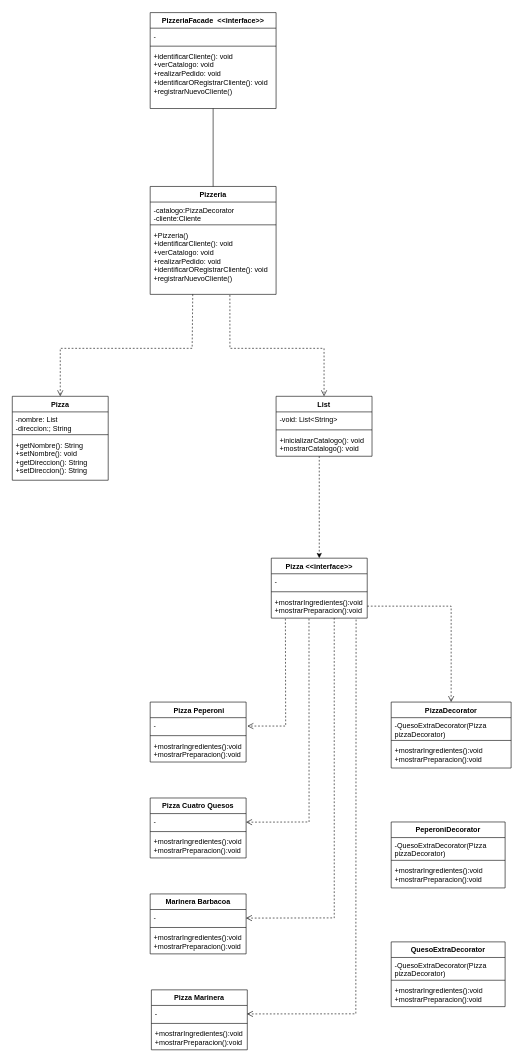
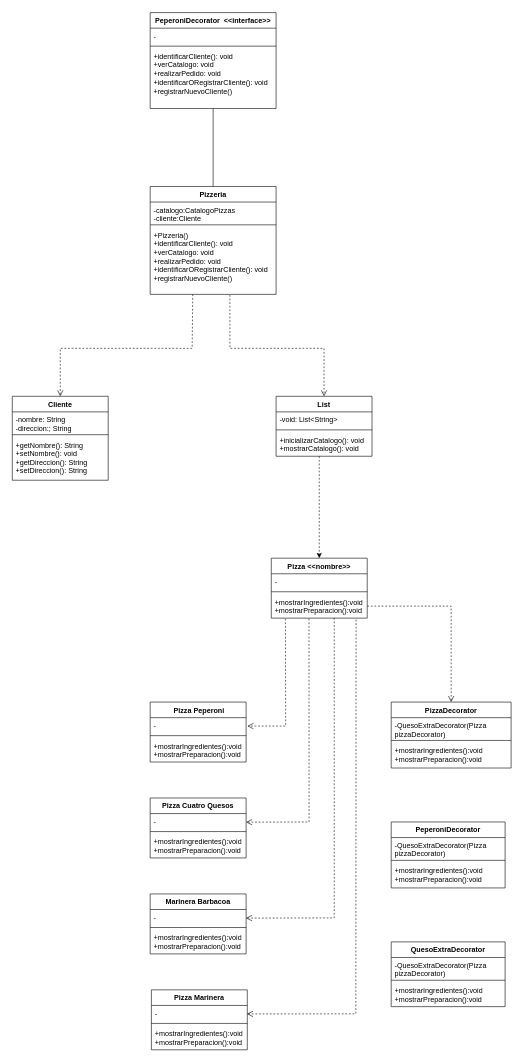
  <mxCell id="0" />
  <mxCell id="1" parent="0" />
  <mxCell id="2" value="Pizzeria" style="swimlane;fontStyle=1;align=center;verticalAlign=top;childLayout=stackLayout;horizontal=1;startSize=26;horizontalStack=0;resizeParent=1;resizeParentMax=0;resizeLast=0;collapsible=1;marginBottom=0;whiteSpace=wrap;html=1;" parent="1" vertex="1"><mxGeometry x="250" y="310" width="210" height="180" as="geometry" /></mxCell>
- <mxCell id="3" value="-catalogo:PizzaDecorator&lt;div&gt;-cliente:Cliente&lt;/div&gt;" style="text;strokeColor=none;fillColor=none;align=left;verticalAlign=top;spacingLeft=4;spacingRight=4;overflow=hidden;rotatable=0;points=[[0,0.5],[1,0.5]];portConstraint=eastwest;whiteSpace=wrap;html=1;" parent="2" vertex="1"><mxGeometry y="26" width="210" height="34" as="geometry" /></mxCell>
+ <mxCell id="3" value="-catalogo:CatalogoPizzas&lt;div&gt;-cliente:Cliente&lt;/div&gt;" style="text;strokeColor=none;fillColor=none;align=left;verticalAlign=top;spacingLeft=4;spacingRight=4;overflow=hidden;rotatable=0;points=[[0,0.5],[1,0.5]];portConstraint=eastwest;whiteSpace=wrap;html=1;" parent="2" vertex="1"><mxGeometry y="26" width="210" height="34" as="geometry" /></mxCell>
  <mxCell id="4" value="" style="line;strokeWidth=1;fillColor=none;align=left;verticalAlign=middle;spacingTop=-1;spacingLeft=3;spacingRight=3;rotatable=0;labelPosition=right;points=[];portConstraint=eastwest;strokeColor=inherit;" parent="2" vertex="1"><mxGeometry y="60" width="210" height="8" as="geometry" /></mxCell>
  <mxCell id="5" value="+Pizzeria()&lt;div&gt;+identificarCliente(): void&lt;/div&gt;&lt;div&gt;+verCatalogo: void&lt;/div&gt;&lt;div&gt;+realizarPedido: void&lt;/div&gt;&lt;div&gt;+identificarORegistrarCliente(): void&amp;nbsp;&lt;/div&gt;&lt;div&gt;+registrarNuevoCliente()&lt;/div&gt;" style="text;strokeColor=none;fillColor=none;align=left;verticalAlign=top;spacingLeft=4;spacingRight=4;overflow=hidden;rotatable=0;points=[[0,0.5],[1,0.5]];portConstraint=eastwest;whiteSpace=wrap;html=1;" parent="2" vertex="1"><mxGeometry y="68" width="210" height="112" as="geometry" /></mxCell>
- <mxCell id="6" value="PizzeriaFacade&amp;nbsp; &amp;lt;&amp;lt;interface&amp;gt;&amp;gt;" style="swimlane;fontStyle=1;align=center;verticalAlign=top;childLayout=stackLayout;horizontal=1;startSize=26;horizontalStack=0;resizeParent=1;resizeParentMax=0;resizeLast=0;collapsible=1;marginBottom=0;whiteSpace=wrap;html=1;" parent="1" vertex="1"><mxGeometry x="250" y="20" width="210" height="160" as="geometry" /></mxCell>
+ <mxCell id="6" value="PeperoniDecorator&amp;nbsp; &amp;lt;&amp;lt;interface&amp;gt;&amp;gt;" style="swimlane;fontStyle=1;align=center;verticalAlign=top;childLayout=stackLayout;horizontal=1;startSize=26;horizontalStack=0;resizeParent=1;resizeParentMax=0;resizeLast=0;collapsible=1;marginBottom=0;whiteSpace=wrap;html=1;" parent="1" vertex="1"><mxGeometry x="250" y="20" width="210" height="160" as="geometry" /></mxCell>
  <mxCell id="7" value="-" style="text;strokeColor=none;fillColor=none;align=left;verticalAlign=top;spacingLeft=4;spacingRight=4;overflow=hidden;rotatable=0;points=[[0,0.5],[1,0.5]];portConstraint=eastwest;whiteSpace=wrap;html=1;" parent="6" vertex="1"><mxGeometry y="26" width="210" height="26" as="geometry" /></mxCell>
  <mxCell id="8" value="" style="line;strokeWidth=1;fillColor=none;align=left;verticalAlign=middle;spacingTop=-1;spacingLeft=3;spacingRight=3;rotatable=0;labelPosition=right;points=[];portConstraint=eastwest;strokeColor=inherit;" parent="6" vertex="1"><mxGeometry y="52" width="210" height="8" as="geometry" /></mxCell>
  <mxCell id="9" value="&lt;div&gt;+identificarCliente(): void&lt;/div&gt;&lt;div&gt;+verCatalogo: void&lt;/div&gt;&lt;div&gt;+realizarPedido: void&lt;/div&gt;&lt;div&gt;+identificarORegistrarCliente(): void&amp;nbsp;&lt;/div&gt;&lt;div&gt;+registrarNuevoCliente()&lt;/div&gt;" style="text;strokeColor=none;fillColor=none;align=left;verticalAlign=top;spacingLeft=4;spacingRight=4;overflow=hidden;rotatable=0;points=[[0,0.5],[1,0.5]];portConstraint=eastwest;whiteSpace=wrap;html=1;" parent="6" vertex="1"><mxGeometry y="60" width="210" height="100" as="geometry" /></mxCell>
- <mxCell id="10" value="Pizza" style="swimlane;fontStyle=1;align=center;verticalAlign=top;childLayout=stackLayout;horizontal=1;startSize=26;horizontalStack=0;resizeParent=1;resizeParentMax=0;resizeLast=0;collapsible=1;marginBottom=0;whiteSpace=wrap;html=1;" parent="1" vertex="1"><mxGeometry x="20" y="660" width="160" height="140" as="geometry" /></mxCell>
- <mxCell id="11" value="-nombre: List&lt;div&gt;-direccion:; String&amp;nbsp;&lt;/div&gt;" style="text;strokeColor=none;fillColor=none;align=left;verticalAlign=top;spacingLeft=4;spacingRight=4;overflow=hidden;rotatable=0;points=[[0,0.5],[1,0.5]];portConstraint=eastwest;whiteSpace=wrap;html=1;" parent="10" vertex="1"><mxGeometry y="26" width="160" height="34" as="geometry" /></mxCell>
+ <mxCell id="10" value="Cliente" style="swimlane;fontStyle=1;align=center;verticalAlign=top;childLayout=stackLayout;horizontal=1;startSize=26;horizontalStack=0;resizeParent=1;resizeParentMax=0;resizeLast=0;collapsible=1;marginBottom=0;whiteSpace=wrap;html=1;" parent="1" vertex="1"><mxGeometry x="20" y="660" width="160" height="140" as="geometry" /></mxCell>
+ <mxCell id="11" value="-nombre: String&lt;div&gt;-direccion:; String&amp;nbsp;&lt;/div&gt;" style="text;strokeColor=none;fillColor=none;align=left;verticalAlign=top;spacingLeft=4;spacingRight=4;overflow=hidden;rotatable=0;points=[[0,0.5],[1,0.5]];portConstraint=eastwest;whiteSpace=wrap;html=1;" parent="10" vertex="1"><mxGeometry y="26" width="160" height="34" as="geometry" /></mxCell>
  <mxCell id="12" value="" style="line;strokeWidth=1;fillColor=none;align=left;verticalAlign=middle;spacingTop=-1;spacingLeft=3;spacingRight=3;rotatable=0;labelPosition=right;points=[];portConstraint=eastwest;strokeColor=inherit;" parent="10" vertex="1"><mxGeometry y="60" width="160" height="8" as="geometry" /></mxCell>
  <mxCell id="13" value="+getNombre(): String&lt;div&gt;+setNombre(): void&lt;/div&gt;&lt;div&gt;+getDireccion(): String&lt;/div&gt;&lt;div&gt;+setDireccion(): String&lt;/div&gt;" style="text;strokeColor=none;fillColor=none;align=left;verticalAlign=top;spacingLeft=4;spacingRight=4;overflow=hidden;rotatable=0;points=[[0,0.5],[1,0.5]];portConstraint=eastwest;whiteSpace=wrap;html=1;" parent="10" vertex="1"><mxGeometry y="68" width="160" height="72" as="geometry" /></mxCell>
  <mxCell id="14" value="List" style="swimlane;fontStyle=1;align=center;verticalAlign=top;childLayout=stackLayout;horizontal=1;startSize=26;horizontalStack=0;resizeParent=1;resizeParentMax=0;resizeLast=0;collapsible=1;marginBottom=0;whiteSpace=wrap;html=1;" parent="1" vertex="1"><mxGeometry x="460" y="660" width="160" height="100" as="geometry" /></mxCell>
  <mxCell id="15" value="-void: List&amp;lt;String&amp;gt;" style="text;strokeColor=none;fillColor=none;align=left;verticalAlign=top;spacingLeft=4;spacingRight=4;overflow=hidden;rotatable=0;points=[[0,0.5],[1,0.5]];portConstraint=eastwest;whiteSpace=wrap;html=1;" parent="14" vertex="1"><mxGeometry y="26" width="160" height="26" as="geometry" /></mxCell>
  <mxCell id="16" value="" style="line;strokeWidth=1;fillColor=none;align=left;verticalAlign=middle;spacingTop=-1;spacingLeft=3;spacingRight=3;rotatable=0;labelPosition=right;points=[];portConstraint=eastwest;strokeColor=inherit;" parent="14" vertex="1"><mxGeometry y="52" width="160" height="8" as="geometry" /></mxCell>
  <mxCell id="17" value="+inicializarCatalogo(): void&amp;nbsp;&lt;div&gt;+mostrarCatalogo(): void&lt;/div&gt;" style="text;strokeColor=none;fillColor=none;align=left;verticalAlign=top;spacingLeft=4;spacingRight=4;overflow=hidden;rotatable=0;points=[[0,0.5],[1,0.5]];portConstraint=eastwest;whiteSpace=wrap;html=1;" parent="14" vertex="1"><mxGeometry y="60" width="160" height="40" as="geometry" /></mxCell>
  <mxCell id="18" value="" style="endArrow=none;html=1;rounded=0;exitX=0.5;exitY=0;exitDx=0;exitDy=0;entryX=0.5;entryY=1;entryDx=0;entryDy=0;entryPerimeter=0;" parent="1" source="2" target="9" edge="1"><mxGeometry width="50" height="50" relative="1" as="geometry"><mxPoint x="290" y="280" as="sourcePoint" /><mxPoint x="340" y="230" as="targetPoint" /></mxGeometry></mxCell>
  <mxCell id="19" value="" style="html=1;verticalAlign=bottom;endArrow=open;dashed=1;endSize=8;curved=0;rounded=0;exitX=0.338;exitY=1;exitDx=0;exitDy=0;exitPerimeter=0;entryX=0.5;entryY=0;entryDx=0;entryDy=0;" parent="1" source="5" target="10" edge="1"><mxGeometry relative="1" as="geometry"><mxPoint x="250" y="570" as="sourcePoint" /><mxPoint x="170" y="570" as="targetPoint" /><Array as="points"><mxPoint x="320" y="580" /><mxPoint x="100" y="580" /></Array></mxGeometry></mxCell>
  <mxCell id="20" value="" style="html=1;verticalAlign=bottom;endArrow=open;dashed=1;endSize=8;curved=0;rounded=0;entryX=0.5;entryY=0;entryDx=0;entryDy=0;exitX=0.633;exitY=1.009;exitDx=0;exitDy=0;exitPerimeter=0;" parent="1" source="5" target="14" edge="1"><mxGeometry relative="1" as="geometry"><mxPoint x="360" y="570" as="sourcePoint" /><mxPoint x="440" y="570" as="targetPoint" /><Array as="points"><mxPoint x="383" y="580" /><mxPoint x="540" y="580" /></Array></mxGeometry></mxCell>
- <mxCell id="21" value="Pizza &amp;lt;&amp;lt;interface&amp;gt;&amp;gt;" style="swimlane;fontStyle=1;align=center;verticalAlign=top;childLayout=stackLayout;horizontal=1;startSize=26;horizontalStack=0;resizeParent=1;resizeParentMax=0;resizeLast=0;collapsible=1;marginBottom=0;whiteSpace=wrap;html=1;" vertex="1" parent="1"><mxGeometry x="452" y="930" width="160" height="100" as="geometry" /></mxCell>
+ <mxCell id="21" value="Pizza &amp;lt;&amp;lt;nombre&amp;gt;&amp;gt;" style="swimlane;fontStyle=1;align=center;verticalAlign=top;childLayout=stackLayout;horizontal=1;startSize=26;horizontalStack=0;resizeParent=1;resizeParentMax=0;resizeLast=0;collapsible=1;marginBottom=0;whiteSpace=wrap;html=1;" vertex="1" parent="1"><mxGeometry x="452" y="930" width="160" height="100" as="geometry" /></mxCell>
  <mxCell id="22" value="-" style="text;strokeColor=none;fillColor=none;align=left;verticalAlign=top;spacingLeft=4;spacingRight=4;overflow=hidden;rotatable=0;points=[[0,0.5],[1,0.5]];portConstraint=eastwest;whiteSpace=wrap;html=1;" vertex="1" parent="21"><mxGeometry y="26" width="160" height="26" as="geometry" /></mxCell>
  <mxCell id="23" value="" style="line;strokeWidth=1;fillColor=none;align=left;verticalAlign=middle;spacingTop=-1;spacingLeft=3;spacingRight=3;rotatable=0;labelPosition=right;points=[];portConstraint=eastwest;strokeColor=inherit;" vertex="1" parent="21"><mxGeometry y="52" width="160" height="8" as="geometry" /></mxCell>
  <mxCell id="24" value="+mostrarIngredientes():void&lt;div&gt;+mostrarPreparacion():void&lt;/div&gt;" style="text;strokeColor=none;fillColor=none;align=left;verticalAlign=top;spacingLeft=4;spacingRight=4;overflow=hidden;rotatable=0;points=[[0,0.5],[1,0.5]];portConstraint=eastwest;whiteSpace=wrap;html=1;" vertex="1" parent="21"><mxGeometry y="60" width="160" height="40" as="geometry" /></mxCell>
  <mxCell id="25" value="PizzaDecorator" style="swimlane;fontStyle=1;align=center;verticalAlign=top;childLayout=stackLayout;horizontal=1;startSize=26;horizontalStack=0;resizeParent=1;resizeParentMax=0;resizeLast=0;collapsible=1;marginBottom=0;whiteSpace=wrap;html=1;" vertex="1" parent="1"><mxGeometry x="652" y="1170" width="200" height="110" as="geometry" /></mxCell>
  <mxCell id="26" value="-QuesoExtraDecorator(Pizza pizzaDecorator)" style="text;strokeColor=none;fillColor=none;align=left;verticalAlign=top;spacingLeft=4;spacingRight=4;overflow=hidden;rotatable=0;points=[[0,0.5],[1,0.5]];portConstraint=eastwest;whiteSpace=wrap;html=1;" vertex="1" parent="25"><mxGeometry y="26" width="200" height="34" as="geometry" /></mxCell>
  <mxCell id="27" value="" style="line;strokeWidth=1;fillColor=none;align=left;verticalAlign=middle;spacingTop=-1;spacingLeft=3;spacingRight=3;rotatable=0;labelPosition=right;points=[];portConstraint=eastwest;strokeColor=inherit;" vertex="1" parent="25"><mxGeometry y="60" width="200" height="8" as="geometry" /></mxCell>
  <mxCell id="28" value="+mostrarIngredientes():void&lt;div&gt;+mostrarPreparacion():void&lt;/div&gt;" style="text;strokeColor=none;fillColor=none;align=left;verticalAlign=top;spacingLeft=4;spacingRight=4;overflow=hidden;rotatable=0;points=[[0,0.5],[1,0.5]];portConstraint=eastwest;whiteSpace=wrap;html=1;" vertex="1" parent="25"><mxGeometry y="68" width="200" height="42" as="geometry" /></mxCell>
  <mxCell id="29" value="PeperoniDecorator" style="swimlane;fontStyle=1;align=center;verticalAlign=top;childLayout=stackLayout;horizontal=1;startSize=26;horizontalStack=0;resizeParent=1;resizeParentMax=0;resizeLast=0;collapsible=1;marginBottom=0;whiteSpace=wrap;html=1;" vertex="1" parent="1"><mxGeometry x="652" y="1370" width="190" height="110" as="geometry" /></mxCell>
  <mxCell id="30" value="-QuesoExtraDecorator(Pizza pizzaDecorator)" style="text;strokeColor=none;fillColor=none;align=left;verticalAlign=top;spacingLeft=4;spacingRight=4;overflow=hidden;rotatable=0;points=[[0,0.5],[1,0.5]];portConstraint=eastwest;whiteSpace=wrap;html=1;" vertex="1" parent="29"><mxGeometry y="26" width="190" height="34" as="geometry" /></mxCell>
  <mxCell id="31" value="" style="line;strokeWidth=1;fillColor=none;align=left;verticalAlign=middle;spacingTop=-1;spacingLeft=3;spacingRight=3;rotatable=0;labelPosition=right;points=[];portConstraint=eastwest;strokeColor=inherit;" vertex="1" parent="29"><mxGeometry y="60" width="190" height="8" as="geometry" /></mxCell>
  <mxCell id="32" value="+mostrarIngredientes():void&lt;div&gt;+mostrarPreparacion():void&lt;/div&gt;" style="text;strokeColor=none;fillColor=none;align=left;verticalAlign=top;spacingLeft=4;spacingRight=4;overflow=hidden;rotatable=0;points=[[0,0.5],[1,0.5]];portConstraint=eastwest;whiteSpace=wrap;html=1;" vertex="1" parent="29"><mxGeometry y="68" width="190" height="42" as="geometry" /></mxCell>
  <mxCell id="33" value="QuesoExtraDecorator" style="swimlane;fontStyle=1;align=center;verticalAlign=top;childLayout=stackLayout;horizontal=1;startSize=26;horizontalStack=0;resizeParent=1;resizeParentMax=0;resizeLast=0;collapsible=1;marginBottom=0;whiteSpace=wrap;html=1;" vertex="1" parent="1"><mxGeometry x="652" y="1570" width="190" height="108" as="geometry" /></mxCell>
  <mxCell id="34" value="-QuesoExtraDecorator(Pizza pizzaDecorator)" style="text;strokeColor=none;fillColor=none;align=left;verticalAlign=top;spacingLeft=4;spacingRight=4;overflow=hidden;rotatable=0;points=[[0,0.5],[1,0.5]];portConstraint=eastwest;whiteSpace=wrap;html=1;" vertex="1" parent="33"><mxGeometry y="26" width="190" height="34" as="geometry" /></mxCell>
  <mxCell id="35" value="" style="line;strokeWidth=1;fillColor=none;align=left;verticalAlign=middle;spacingTop=-1;spacingLeft=3;spacingRight=3;rotatable=0;labelPosition=right;points=[];portConstraint=eastwest;strokeColor=inherit;" vertex="1" parent="33"><mxGeometry y="60" width="190" height="8" as="geometry" /></mxCell>
  <mxCell id="36" value="+mostrarIngredientes():void&lt;div&gt;+mostrarPreparacion():void&lt;/div&gt;" style="text;strokeColor=none;fillColor=none;align=left;verticalAlign=top;spacingLeft=4;spacingRight=4;overflow=hidden;rotatable=0;points=[[0,0.5],[1,0.5]];portConstraint=eastwest;whiteSpace=wrap;html=1;" vertex="1" parent="33"><mxGeometry y="68" width="190" height="40" as="geometry" /></mxCell>
  <mxCell id="37" value="Pizza Marinera" style="swimlane;fontStyle=1;align=center;verticalAlign=top;childLayout=stackLayout;horizontal=1;startSize=26;horizontalStack=0;resizeParent=1;resizeParentMax=0;resizeLast=0;collapsible=1;marginBottom=0;whiteSpace=wrap;html=1;" vertex="1" parent="1"><mxGeometry x="252" y="1650" width="160" height="100" as="geometry" /></mxCell>
  <mxCell id="38" value="-" style="text;strokeColor=none;fillColor=none;align=left;verticalAlign=top;spacingLeft=4;spacingRight=4;overflow=hidden;rotatable=0;points=[[0,0.5],[1,0.5]];portConstraint=eastwest;whiteSpace=wrap;html=1;" vertex="1" parent="37"><mxGeometry y="26" width="160" height="26" as="geometry" /></mxCell>
  <mxCell id="39" value="" style="line;strokeWidth=1;fillColor=none;align=left;verticalAlign=middle;spacingTop=-1;spacingLeft=3;spacingRight=3;rotatable=0;labelPosition=right;points=[];portConstraint=eastwest;strokeColor=inherit;" vertex="1" parent="37"><mxGeometry y="52" width="160" height="8" as="geometry" /></mxCell>
  <mxCell id="40" value="+mostrarIngredientes():void&lt;div&gt;+mostrarPreparacion():void&lt;/div&gt;" style="text;strokeColor=none;fillColor=none;align=left;verticalAlign=top;spacingLeft=4;spacingRight=4;overflow=hidden;rotatable=0;points=[[0,0.5],[1,0.5]];portConstraint=eastwest;whiteSpace=wrap;html=1;" vertex="1" parent="37"><mxGeometry y="60" width="160" height="40" as="geometry" /></mxCell>
  <mxCell id="41" value="Marinera Barbacoa" style="swimlane;fontStyle=1;align=center;verticalAlign=top;childLayout=stackLayout;horizontal=1;startSize=26;horizontalStack=0;resizeParent=1;resizeParentMax=0;resizeLast=0;collapsible=1;marginBottom=0;whiteSpace=wrap;html=1;" vertex="1" parent="1"><mxGeometry x="250" y="1490" width="160" height="100" as="geometry" /></mxCell>
  <mxCell id="42" value="-" style="text;strokeColor=none;fillColor=none;align=left;verticalAlign=top;spacingLeft=4;spacingRight=4;overflow=hidden;rotatable=0;points=[[0,0.5],[1,0.5]];portConstraint=eastwest;whiteSpace=wrap;html=1;" vertex="1" parent="41"><mxGeometry y="26" width="160" height="26" as="geometry" /></mxCell>
  <mxCell id="43" value="" style="line;strokeWidth=1;fillColor=none;align=left;verticalAlign=middle;spacingTop=-1;spacingLeft=3;spacingRight=3;rotatable=0;labelPosition=right;points=[];portConstraint=eastwest;strokeColor=inherit;" vertex="1" parent="41"><mxGeometry y="52" width="160" height="8" as="geometry" /></mxCell>
  <mxCell id="44" value="+mostrarIngredientes():void&lt;div&gt;+mostrarPreparacion():void&lt;/div&gt;" style="text;strokeColor=none;fillColor=none;align=left;verticalAlign=top;spacingLeft=4;spacingRight=4;overflow=hidden;rotatable=0;points=[[0,0.5],[1,0.5]];portConstraint=eastwest;whiteSpace=wrap;html=1;" vertex="1" parent="41"><mxGeometry y="60" width="160" height="40" as="geometry" /></mxCell>
  <mxCell id="45" value="&amp;nbsp;Pizza Peperoni" style="swimlane;fontStyle=1;align=center;verticalAlign=top;childLayout=stackLayout;horizontal=1;startSize=26;horizontalStack=0;resizeParent=1;resizeParentMax=0;resizeLast=0;collapsible=1;marginBottom=0;whiteSpace=wrap;html=1;" vertex="1" parent="1"><mxGeometry x="250" y="1170" width="160" height="100" as="geometry" /></mxCell>
  <mxCell id="46" value="-" style="text;strokeColor=none;fillColor=none;align=left;verticalAlign=top;spacingLeft=4;spacingRight=4;overflow=hidden;rotatable=0;points=[[0,0.5],[1,0.5]];portConstraint=eastwest;whiteSpace=wrap;html=1;" vertex="1" parent="45"><mxGeometry y="26" width="160" height="26" as="geometry" /></mxCell>
  <mxCell id="47" value="" style="line;strokeWidth=1;fillColor=none;align=left;verticalAlign=middle;spacingTop=-1;spacingLeft=3;spacingRight=3;rotatable=0;labelPosition=right;points=[];portConstraint=eastwest;strokeColor=inherit;" vertex="1" parent="45"><mxGeometry y="52" width="160" height="8" as="geometry" /></mxCell>
  <mxCell id="48" value="+mostrarIngredientes():void&lt;div&gt;+mostrarPreparacion():void&lt;/div&gt;" style="text;strokeColor=none;fillColor=none;align=left;verticalAlign=top;spacingLeft=4;spacingRight=4;overflow=hidden;rotatable=0;points=[[0,0.5],[1,0.5]];portConstraint=eastwest;whiteSpace=wrap;html=1;" vertex="1" parent="45"><mxGeometry y="60" width="160" height="40" as="geometry" /></mxCell>
  <mxCell id="49" value="Pizza Cuatro Quesos" style="swimlane;fontStyle=1;align=center;verticalAlign=top;childLayout=stackLayout;horizontal=1;startSize=26;horizontalStack=0;resizeParent=1;resizeParentMax=0;resizeLast=0;collapsible=1;marginBottom=0;whiteSpace=wrap;html=1;" vertex="1" parent="1"><mxGeometry x="250" y="1330" width="160" height="100" as="geometry" /></mxCell>
  <mxCell id="50" value="-" style="text;strokeColor=none;fillColor=none;align=left;verticalAlign=top;spacingLeft=4;spacingRight=4;overflow=hidden;rotatable=0;points=[[0,0.5],[1,0.5]];portConstraint=eastwest;whiteSpace=wrap;html=1;" vertex="1" parent="49"><mxGeometry y="26" width="160" height="26" as="geometry" /></mxCell>
  <mxCell id="51" value="" style="line;strokeWidth=1;fillColor=none;align=left;verticalAlign=middle;spacingTop=-1;spacingLeft=3;spacingRight=3;rotatable=0;labelPosition=right;points=[];portConstraint=eastwest;strokeColor=inherit;" vertex="1" parent="49"><mxGeometry y="52" width="160" height="8" as="geometry" /></mxCell>
  <mxCell id="52" value="+mostrarIngredientes():void&lt;div&gt;+mostrarPreparacion():void&lt;/div&gt;" style="text;strokeColor=none;fillColor=none;align=left;verticalAlign=top;spacingLeft=4;spacingRight=4;overflow=hidden;rotatable=0;points=[[0,0.5],[1,0.5]];portConstraint=eastwest;whiteSpace=wrap;html=1;" vertex="1" parent="49"><mxGeometry y="60" width="160" height="40" as="geometry" /></mxCell>
  <mxCell id="53" value="" style="endArrow=classic;html=1;rounded=0;entryX=0.5;entryY=0;entryDx=0;entryDy=0;dashed=1;" edge="1" parent="1" target="21"><mxGeometry width="50" height="50" relative="1" as="geometry"><mxPoint x="532" y="760" as="sourcePoint" /><mxPoint x="422" y="830" as="targetPoint" /></mxGeometry></mxCell>
  <mxCell id="54" value="" style="html=1;verticalAlign=bottom;endArrow=open;dashed=1;endSize=8;curved=0;rounded=0;exitX=0.147;exitY=1.025;exitDx=0;exitDy=0;exitPerimeter=0;" edge="1" parent="1" source="24"><mxGeometry relative="1" as="geometry"><mxPoint x="522" y="1230" as="sourcePoint" /><mxPoint x="412" y="1210" as="targetPoint" /><Array as="points"><mxPoint x="476" y="1210" /></Array></mxGeometry></mxCell>
  <mxCell id="55" value="" style="html=1;verticalAlign=bottom;endArrow=open;dashed=1;endSize=8;curved=0;rounded=0;entryX=0.999;entryY=0.551;entryDx=0;entryDy=0;exitX=0.393;exitY=1.025;exitDx=0;exitDy=0;exitPerimeter=0;entryPerimeter=0;" edge="1" parent="1" source="24" target="50"><mxGeometry relative="1" as="geometry"><mxPoint x="486" y="1041" as="sourcePoint" /><mxPoint x="419" y="1236" as="targetPoint" /><Array as="points"><mxPoint x="515" y="1370" /></Array></mxGeometry></mxCell>
  <mxCell id="56" value="" style="html=1;verticalAlign=bottom;endArrow=open;dashed=1;endSize=8;curved=0;rounded=0;entryX=0.998;entryY=0.551;entryDx=0;entryDy=0;exitX=0.656;exitY=0.989;exitDx=0;exitDy=0;exitPerimeter=0;entryPerimeter=0;" edge="1" parent="1" source="24" target="42"><mxGeometry relative="1" as="geometry"><mxPoint x="522" y="1280" as="sourcePoint" /><mxPoint x="455" y="1475" as="targetPoint" /><Array as="points"><mxPoint x="557" y="1530" /></Array></mxGeometry></mxCell>
  <mxCell id="57" value="" style="html=1;verticalAlign=bottom;endArrow=open;dashed=1;endSize=8;curved=0;rounded=0;entryX=0.996;entryY=0.545;entryDx=0;entryDy=0;exitX=0.884;exitY=1.061;exitDx=0;exitDy=0;exitPerimeter=0;entryPerimeter=0;" edge="1" parent="1" source="24" target="38"><mxGeometry relative="1" as="geometry"><mxPoint x="532" y="1470" as="sourcePoint" /><mxPoint x="465" y="1665" as="targetPoint" /><Array as="points"><mxPoint x="593" y="1690" /></Array></mxGeometry></mxCell>
  <mxCell id="58" value="" style="html=1;verticalAlign=bottom;endArrow=open;dashed=1;endSize=8;curved=0;rounded=0;entryX=0.5;entryY=0;entryDx=0;entryDy=0;exitX=1;exitY=0.5;exitDx=0;exitDy=0;" edge="1" parent="1" source="24" target="25"><mxGeometry relative="1" as="geometry"><mxPoint x="582" y="1100" as="sourcePoint" /><mxPoint x="515" y="1295" as="targetPoint" /><Array as="points"><mxPoint x="752" y="1010" /></Array></mxGeometry></mxCell>
